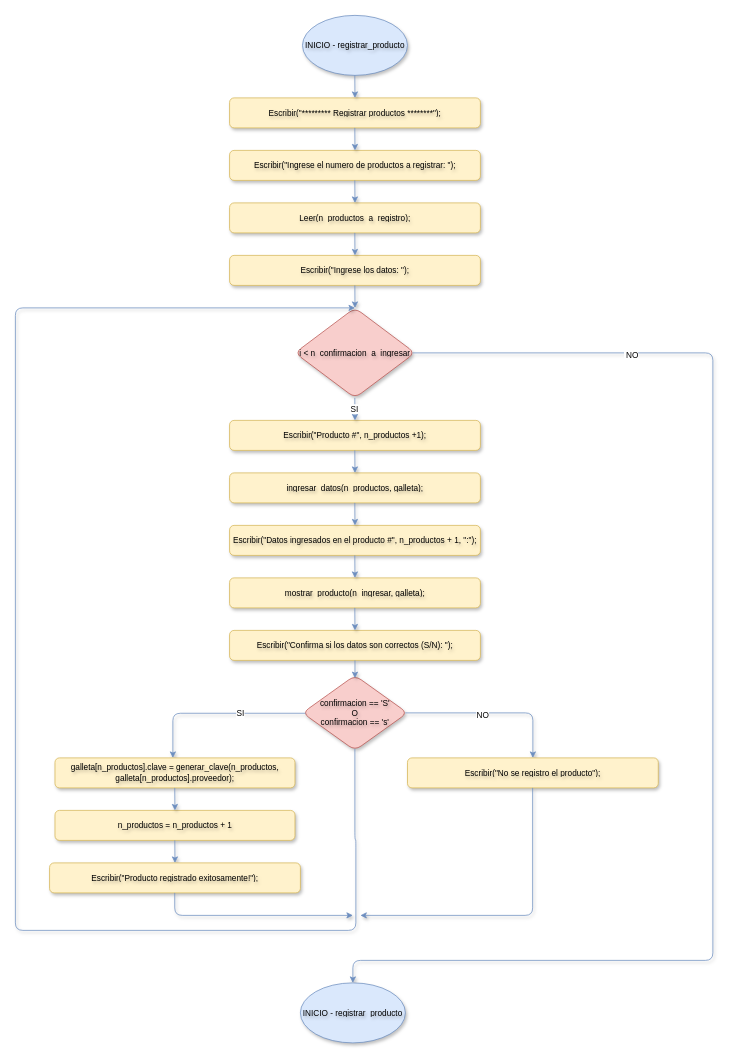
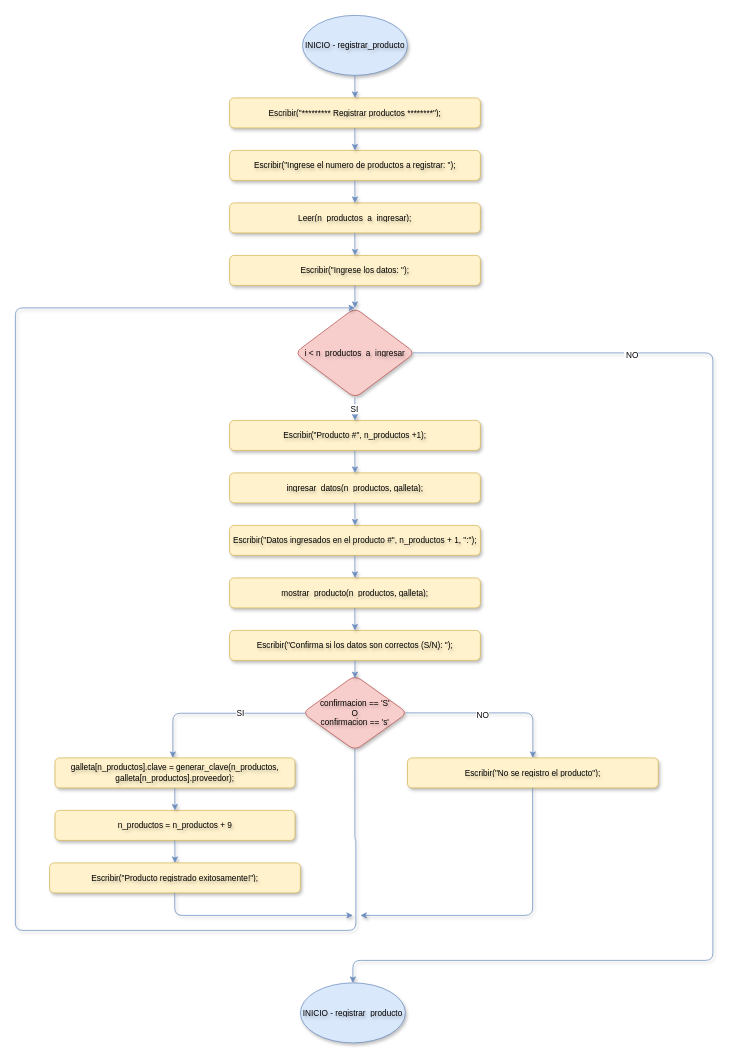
  <mxCell id="0" />
  <mxCell id="1" parent="0" />
  <mxCell id="2" value="INICIO - registrar_producto" style="ellipse;whiteSpace=wrap;rounded=1;fillColor=#dae8fc;strokeColor=#6c8ebf;textShadow=1;strokeWidth=1;shadow=1;html=1;horizontal=1;fontSize=11;fontStyle=0;spacing=2;" parent="1" vertex="1"><mxGeometry x="402.8" y="20" width="140" height="80" as="geometry" /></mxCell>
  <mxCell id="3" value="Escribir(&quot;********* Registrar productos ********&quot;);" style="rounded=1;whiteSpace=wrap;fillColor=#fff2cc;strokeColor=#d6b656;textShadow=1;strokeWidth=1;shadow=1;html=1;horizontal=1;fontSize=11;fontStyle=0;spacing=2;" parent="1" vertex="1"><mxGeometry x="305.6" y="130" width="334.4" height="40" as="geometry" /></mxCell>
  <mxCell id="4" value="" style="edgeStyle=orthogonalEdgeStyle;rounded=1;orthogonalLoop=1;jettySize=auto;fillColor=#dae8fc;strokeColor=#6c8ebf;textShadow=1;strokeWidth=1;shadow=1;html=1;horizontal=1;fontSize=11;fontStyle=0;spacing=2;exitX=0.5;exitY=1;exitDx=0;exitDy=0;" parent="1" edge="1"><mxGeometry relative="1" as="geometry"><mxPoint x="472.59" y="100" as="sourcePoint" /><mxPoint x="472.8" y="130" as="targetPoint" /></mxGeometry></mxCell>
  <mxCell id="5" value="" style="edgeStyle=orthogonalEdgeStyle;rounded=1;orthogonalLoop=1;jettySize=auto;fillColor=#dae8fc;strokeColor=#6c8ebf;textShadow=1;strokeWidth=1;shadow=1;html=1;horizontal=1;fontSize=11;fontStyle=0;spacing=2;exitX=0.5;exitY=1;exitDx=0;exitDy=0;" parent="1" edge="1"><mxGeometry relative="1" as="geometry"><mxPoint x="472.63" y="470" as="sourcePoint" /><mxPoint x="472.84" y="500" as="targetPoint" /></mxGeometry></mxCell>
  <mxCell id="6" value="Escribir(&quot;Ingrese el numero de productos a registrar: &quot;);" style="rounded=1;whiteSpace=wrap;fillColor=#fff2cc;strokeColor=#d6b656;textShadow=1;strokeWidth=1;shadow=1;html=1;horizontal=1;fontSize=11;fontStyle=0;spacing=2;" parent="1" vertex="1"><mxGeometry x="305.6" y="200" width="334.4" height="40" as="geometry" /></mxCell>
  <mxCell id="7" value="" style="edgeStyle=orthogonalEdgeStyle;rounded=1;orthogonalLoop=1;jettySize=auto;fillColor=#dae8fc;strokeColor=#6c8ebf;textShadow=1;strokeWidth=1;shadow=1;html=1;horizontal=1;fontSize=11;fontStyle=0;spacing=2;exitX=0.5;exitY=1;exitDx=0;exitDy=0;" parent="1" edge="1"><mxGeometry relative="1" as="geometry"><mxPoint x="472.59" y="170" as="sourcePoint" /><mxPoint x="472.8" y="200" as="targetPoint" /></mxGeometry></mxCell>
- <mxCell id="8" value="Leer(n_productos_a_registro);" style="rounded=1;whiteSpace=wrap;fillColor=#fff2cc;strokeColor=#d6b656;textShadow=1;strokeWidth=1;shadow=1;html=1;horizontal=1;fontSize=11;fontStyle=0;spacing=2;" parent="1" vertex="1"><mxGeometry x="305.6" y="270" width="334.4" height="40" as="geometry" /></mxCell>
+ <mxCell id="8" value="Leer(n_productos_a_ingresar);" style="rounded=1;whiteSpace=wrap;fillColor=#fff2cc;strokeColor=#d6b656;textShadow=1;strokeWidth=1;shadow=1;html=1;horizontal=1;fontSize=11;fontStyle=0;spacing=2;" parent="1" vertex="1"><mxGeometry x="305.6" y="270" width="334.4" height="40" as="geometry" /></mxCell>
  <mxCell id="9" value="" style="edgeStyle=orthogonalEdgeStyle;rounded=1;orthogonalLoop=1;jettySize=auto;fillColor=#dae8fc;strokeColor=#6c8ebf;textShadow=1;strokeWidth=1;shadow=1;html=1;horizontal=1;fontSize=11;fontStyle=0;spacing=2;exitX=0.5;exitY=1;exitDx=0;exitDy=0;" parent="1" edge="1"><mxGeometry relative="1" as="geometry"><mxPoint x="472.59" y="240" as="sourcePoint" /><mxPoint x="472.8" y="270" as="targetPoint" /></mxGeometry></mxCell>
  <mxCell id="10" value="Escribir(&quot;Ingrese los datos: &quot;);" style="rounded=1;whiteSpace=wrap;fillColor=#fff2cc;strokeColor=#d6b656;textShadow=1;strokeWidth=1;shadow=1;html=1;horizontal=1;fontSize=11;fontStyle=0;spacing=2;" parent="1" vertex="1"><mxGeometry x="305.6" y="340" width="334.4" height="40" as="geometry" /></mxCell>
  <mxCell id="11" value="" style="edgeStyle=orthogonalEdgeStyle;rounded=1;orthogonalLoop=1;jettySize=auto;fillColor=#dae8fc;strokeColor=#6c8ebf;textShadow=1;strokeWidth=1;shadow=1;html=1;horizontal=1;fontSize=11;fontStyle=0;spacing=2;exitX=0.5;exitY=1;exitDx=0;exitDy=0;" parent="1" edge="1"><mxGeometry relative="1" as="geometry"><mxPoint x="472.59" y="310" as="sourcePoint" /><mxPoint x="472.8" y="340" as="targetPoint" /></mxGeometry></mxCell>
  <mxCell id="12" value="" style="edgeStyle=orthogonalEdgeStyle;rounded=1;orthogonalLoop=1;jettySize=auto;fillColor=#dae8fc;strokeColor=#6c8ebf;textShadow=1;strokeWidth=1;shadow=1;html=1;horizontal=1;fontSize=11;fontStyle=0;spacing=2;exitX=0.5;exitY=1;exitDx=0;exitDy=0;" parent="1" edge="1"><mxGeometry relative="1" as="geometry"><mxPoint x="472.63" y="380" as="sourcePoint" /><mxPoint x="472.84" y="410" as="targetPoint" /></mxGeometry></mxCell>
- <mxCell id="13" value="i &amp;lt; n_confirmacion_a_ingresar" style="rhombus;whiteSpace=wrap;rounded=1;fillColor=#f8cecc;strokeColor=#b85450;textShadow=1;strokeWidth=1;shadow=1;html=1;horizontal=1;fontSize=11;fontStyle=0;spacing=2;" parent="1" vertex="1"><mxGeometry x="392.8" y="410" width="160" height="120" as="geometry" /></mxCell>
+ <mxCell id="13" value="i &amp;lt; n_productos_a_ingresar" style="rhombus;whiteSpace=wrap;rounded=1;fillColor=#f8cecc;strokeColor=#b85450;textShadow=1;strokeWidth=1;shadow=1;html=1;horizontal=1;fontSize=11;fontStyle=0;spacing=2;" parent="1" vertex="1"><mxGeometry x="392.8" y="410" width="160" height="120" as="geometry" /></mxCell>
  <mxCell id="14" value="" style="edgeStyle=orthogonalEdgeStyle;rounded=1;orthogonalLoop=1;jettySize=auto;fillColor=#dae8fc;strokeColor=#6c8ebf;textShadow=1;strokeWidth=1;shadow=1;html=1;horizontal=1;fontSize=11;fontStyle=0;spacing=2;exitX=1;exitY=0.5;exitDx=0;exitDy=0;entryX=0.5;entryY=0;entryDx=0;entryDy=0;" parent="1" target="40" edge="1"><mxGeometry relative="1" as="geometry"><mxPoint x="549.8" y="470" as="sourcePoint" /><mxPoint x="470" y="1260" as="targetPoint" /><Array as="points"><mxPoint x="950" y="470" /><mxPoint x="950" y="1280" /><mxPoint x="470" y="1280" /></Array></mxGeometry></mxCell>
  <mxCell id="15" value="&amp;nbsp;NO" style="edgeLabel;html=1;align=center;verticalAlign=middle;resizable=0;points=[];" parent="14" vertex="1" connectable="0"><mxGeometry x="-0.662" y="-2" relative="1" as="geometry"><mxPoint as="offset" /></mxGeometry></mxCell>
  <mxCell id="16" value="Escribir(&quot;Producto #&quot;, n_productos +1);" style="rounded=1;whiteSpace=wrap;fillColor=#fff2cc;strokeColor=#d6b656;textShadow=1;strokeWidth=1;shadow=1;html=1;horizontal=1;fontSize=11;fontStyle=0;spacing=2;" parent="1" vertex="1"><mxGeometry x="305.6" y="560" width="334.4" height="40" as="geometry" /></mxCell>
  <mxCell id="17" value="" style="edgeStyle=orthogonalEdgeStyle;rounded=1;orthogonalLoop=1;jettySize=auto;fillColor=#dae8fc;strokeColor=#6c8ebf;textShadow=1;strokeWidth=1;shadow=1;html=1;horizontal=1;fontSize=11;fontStyle=0;spacing=2;exitX=0.5;exitY=1;exitDx=0;exitDy=0;" parent="1" edge="1"><mxGeometry relative="1" as="geometry"><mxPoint x="472.59" y="530" as="sourcePoint" /><mxPoint x="472.8" y="560" as="targetPoint" /></mxGeometry></mxCell>
  <mxCell id="18" value="SI" style="edgeLabel;html=1;align=center;verticalAlign=middle;resizable=0;points=[];" parent="17" vertex="1" connectable="0"><mxGeometry x="-0.097" y="-1" relative="1" as="geometry"><mxPoint as="offset" /></mxGeometry></mxCell>
  <mxCell id="19" value="ingresar_datos(n_productos, galleta);" style="rounded=1;whiteSpace=wrap;fillColor=#fff2cc;strokeColor=#d6b656;textShadow=1;strokeWidth=1;shadow=1;html=1;horizontal=1;fontSize=11;fontStyle=0;spacing=2;" parent="1" vertex="1"><mxGeometry x="305.6" y="630" width="334.4" height="40" as="geometry" /></mxCell>
  <mxCell id="20" value="" style="edgeStyle=orthogonalEdgeStyle;rounded=1;orthogonalLoop=1;jettySize=auto;fillColor=#dae8fc;strokeColor=#6c8ebf;textShadow=1;strokeWidth=1;shadow=1;html=1;horizontal=1;fontSize=11;fontStyle=0;spacing=2;exitX=0.5;exitY=1;exitDx=0;exitDy=0;" parent="1" edge="1"><mxGeometry relative="1" as="geometry"><mxPoint x="472.59" y="600" as="sourcePoint" /><mxPoint x="472.8" y="630" as="targetPoint" /></mxGeometry></mxCell>
  <mxCell id="21" value="Escribir(&quot;Datos ingresados en el producto #&quot;, n_productos + 1, &quot;:&quot;);" style="rounded=1;whiteSpace=wrap;fillColor=#fff2cc;strokeColor=#d6b656;textShadow=1;strokeWidth=1;shadow=1;html=1;horizontal=1;fontSize=11;fontStyle=0;spacing=2;" parent="1" vertex="1"><mxGeometry x="305.6" y="700" width="334.4" height="40" as="geometry" /></mxCell>
  <mxCell id="22" value="" style="edgeStyle=orthogonalEdgeStyle;rounded=1;orthogonalLoop=1;jettySize=auto;fillColor=#dae8fc;strokeColor=#6c8ebf;textShadow=1;strokeWidth=1;shadow=1;html=1;horizontal=1;fontSize=11;fontStyle=0;spacing=2;exitX=0.5;exitY=1;exitDx=0;exitDy=0;" parent="1" edge="1"><mxGeometry relative="1" as="geometry"><mxPoint x="472.59" y="670" as="sourcePoint" /><mxPoint x="472.8" y="700" as="targetPoint" /></mxGeometry></mxCell>
- <mxCell id="23" value="mostrar_producto(n_ingresar, galleta);" style="rounded=1;whiteSpace=wrap;fillColor=#fff2cc;strokeColor=#d6b656;textShadow=1;strokeWidth=1;shadow=1;html=1;horizontal=1;fontSize=11;fontStyle=0;spacing=2;" parent="1" vertex="1"><mxGeometry x="305.6" y="770" width="334.4" height="40" as="geometry" /></mxCell>
+ <mxCell id="23" value="mostrar_producto(n_productos, galleta);" style="rounded=1;whiteSpace=wrap;fillColor=#fff2cc;strokeColor=#d6b656;textShadow=1;strokeWidth=1;shadow=1;html=1;horizontal=1;fontSize=11;fontStyle=0;spacing=2;" parent="1" vertex="1"><mxGeometry x="305.6" y="770" width="334.4" height="40" as="geometry" /></mxCell>
  <mxCell id="24" value="" style="edgeStyle=orthogonalEdgeStyle;rounded=1;orthogonalLoop=1;jettySize=auto;fillColor=#dae8fc;strokeColor=#6c8ebf;textShadow=1;strokeWidth=1;shadow=1;html=1;horizontal=1;fontSize=11;fontStyle=0;spacing=2;exitX=0.5;exitY=1;exitDx=0;exitDy=0;" parent="1" edge="1"><mxGeometry relative="1" as="geometry"><mxPoint x="472.59" y="740" as="sourcePoint" /><mxPoint x="472.8" y="770" as="targetPoint" /></mxGeometry></mxCell>
  <mxCell id="25" value="Escribir(&quot;Confirma si los datos son correctos (S/N): &quot;);" style="rounded=1;whiteSpace=wrap;fillColor=#fff2cc;strokeColor=#d6b656;textShadow=1;strokeWidth=1;shadow=1;html=1;horizontal=1;fontSize=11;fontStyle=0;spacing=2;" parent="1" vertex="1"><mxGeometry x="305.6" y="840" width="334.4" height="40" as="geometry" /></mxCell>
  <mxCell id="26" value="" style="edgeStyle=orthogonalEdgeStyle;rounded=1;orthogonalLoop=1;jettySize=auto;fillColor=#dae8fc;strokeColor=#6c8ebf;textShadow=1;strokeWidth=1;shadow=1;html=1;horizontal=1;fontSize=11;fontStyle=0;spacing=2;exitX=0.5;exitY=1;exitDx=0;exitDy=0;" parent="1" edge="1"><mxGeometry relative="1" as="geometry"><mxPoint x="472.59" y="810" as="sourcePoint" /><mxPoint x="472.8" y="840" as="targetPoint" /></mxGeometry></mxCell>
  <mxCell id="27" value="confirmacion == 'S'&lt;div&gt;O&lt;/div&gt;&lt;div&gt;confirmacion == 's'&lt;/div&gt;" style="rhombus;whiteSpace=wrap;rounded=1;fillColor=#f8cecc;strokeColor=#b85450;textShadow=1;strokeWidth=1;shadow=1;html=1;horizontal=1;fontSize=11;fontStyle=0;spacing=2;" parent="1" vertex="1"><mxGeometry x="402.8" y="900" width="140" height="100" as="geometry" /></mxCell>
  <mxCell id="28" value="" style="edgeStyle=orthogonalEdgeStyle;rounded=1;orthogonalLoop=1;jettySize=auto;entryX=0.5;entryY=0.036;entryDx=0;entryDy=0;entryPerimeter=0;fillColor=#dae8fc;strokeColor=#6c8ebf;textShadow=1;strokeWidth=1;shadow=1;html=1;horizontal=1;fontSize=11;fontStyle=0;spacing=2;exitX=0.5;exitY=1;exitDx=0;exitDy=0;" parent="1" target="27" edge="1"><mxGeometry relative="1" as="geometry"><mxPoint x="472.8" y="880" as="sourcePoint" /></mxGeometry></mxCell>
  <mxCell id="29" value="" style="edgeStyle=orthogonalEdgeStyle;rounded=1;orthogonalLoop=1;jettySize=auto;fillColor=#dae8fc;strokeColor=#6c8ebf;textShadow=1;strokeWidth=1;shadow=1;html=1;horizontal=1;fontSize=11;fontStyle=0;spacing=2;exitX=1;exitY=0.5;exitDx=0;exitDy=0;" parent="1" edge="1"><mxGeometry x="0.388" y="110" relative="1" as="geometry"><mxPoint x="710" y="1010" as="targetPoint" /><mxPoint x="539.8" y="950" as="sourcePoint" /><Array as="points"><mxPoint x="710" y="950" /></Array><mxPoint as="offset" /></mxGeometry></mxCell>
  <mxCell id="30" value="NO" style="edgeLabel;html=1;align=center;verticalAlign=middle;resizable=0;points=[];" parent="29" vertex="1" connectable="0"><mxGeometry x="-0.103" y="-2" relative="1" as="geometry"><mxPoint as="offset" /></mxGeometry></mxCell>
  <mxCell id="31" value="" style="edgeStyle=orthogonalEdgeStyle;rounded=1;orthogonalLoop=1;jettySize=auto;fillColor=#dae8fc;strokeColor=#6c8ebf;textShadow=1;strokeWidth=1;shadow=1;html=1;horizontal=1;fontSize=11;fontStyle=0;spacing=2;exitX=0.021;exitY=0.505;exitDx=0;exitDy=0;exitPerimeter=0;" parent="1" edge="1"><mxGeometry x="0.388" y="110" relative="1" as="geometry"><mxPoint x="230" y="1010" as="targetPoint" /><mxPoint x="406.74" y="950.5" as="sourcePoint" /><mxPoint as="offset" /><Array as="points"><mxPoint x="230" y="950" /><mxPoint x="230" y="1010" /></Array></mxGeometry></mxCell>
  <mxCell id="32" value="SI" style="edgeLabel;html=1;align=center;verticalAlign=middle;resizable=0;points=[];" parent="31" vertex="1" connectable="0"><mxGeometry x="-0.262" relative="1" as="geometry"><mxPoint as="offset" /></mxGeometry></mxCell>
  <mxCell id="33" value="galleta[n_productos].clave = generar_clave(n_productos, &lt;br/&gt;galleta[n_productos].proveedor);" style="rounded=1;whiteSpace=wrap;fillColor=#fff2cc;strokeColor=#d6b656;textShadow=1;strokeWidth=1;shadow=1;html=1;horizontal=1;fontSize=11;fontStyle=0;spacing=2;" parent="1" vertex="1"><mxGeometry x="72.8" y="1010" width="320" height="40" as="geometry" /></mxCell>
- <mxCell id="34" value="n_productos = n_productos + 1" style="rounded=1;whiteSpace=wrap;fillColor=#fff2cc;strokeColor=#d6b656;textShadow=1;strokeWidth=1;shadow=1;html=1;horizontal=1;fontSize=11;fontStyle=0;spacing=2;" parent="1" vertex="1"><mxGeometry x="72.8" y="1080" width="320" height="40" as="geometry" /></mxCell>
+ <mxCell id="34" value="n_productos = n_productos + 9" style="rounded=1;whiteSpace=wrap;fillColor=#fff2cc;strokeColor=#d6b656;textShadow=1;strokeWidth=1;shadow=1;html=1;horizontal=1;fontSize=11;fontStyle=0;spacing=2;" parent="1" vertex="1"><mxGeometry x="72.8" y="1080" width="320" height="40" as="geometry" /></mxCell>
  <mxCell id="35" value="" style="edgeStyle=orthogonalEdgeStyle;rounded=1;orthogonalLoop=1;jettySize=auto;fillColor=#dae8fc;strokeColor=#6c8ebf;textShadow=1;strokeWidth=1;shadow=1;html=1;horizontal=1;fontSize=11;fontStyle=0;spacing=2;exitX=0.5;exitY=1;exitDx=0;exitDy=0;" parent="1" edge="1"><mxGeometry relative="1" as="geometry"><mxPoint x="232.59" y="1120" as="sourcePoint" /><mxPoint x="232.8" y="1150" as="targetPoint" /></mxGeometry></mxCell>
  <mxCell id="36" value="" style="edgeStyle=orthogonalEdgeStyle;rounded=1;orthogonalLoop=1;jettySize=auto;fillColor=#dae8fc;strokeColor=#6c8ebf;textShadow=1;strokeWidth=1;shadow=1;html=1;horizontal=1;fontSize=11;fontStyle=0;spacing=2;exitX=0.5;exitY=1;exitDx=0;exitDy=0;" parent="1" edge="1"><mxGeometry relative="1" as="geometry"><mxPoint x="232.52" y="1050" as="sourcePoint" /><mxPoint x="232.73" y="1080" as="targetPoint" /></mxGeometry></mxCell>
  <mxCell id="37" value="Escribir(&quot;Producto registrado exitosamente!&quot;);" style="rounded=1;whiteSpace=wrap;fillColor=#fff2cc;strokeColor=#d6b656;textShadow=1;strokeWidth=1;shadow=1;html=1;horizontal=1;fontSize=11;fontStyle=0;spacing=2;" parent="1" vertex="1"><mxGeometry x="65.6" y="1150" width="334.4" height="40" as="geometry" /></mxCell>
  <mxCell id="38" value="Escribir(&quot;No se registro el producto&quot;);" style="rounded=1;whiteSpace=wrap;fillColor=#fff2cc;strokeColor=#d6b656;textShadow=1;strokeWidth=1;shadow=1;html=1;horizontal=1;fontSize=11;fontStyle=0;spacing=2;" parent="1" vertex="1"><mxGeometry x="542.8" y="1010" width="334.4" height="40" as="geometry" /></mxCell>
  <mxCell id="39" value="" style="edgeStyle=orthogonalEdgeStyle;rounded=1;orthogonalLoop=1;jettySize=auto;fillColor=#dae8fc;strokeColor=#6c8ebf;textShadow=1;strokeWidth=1;shadow=1;html=1;horizontal=1;fontSize=11;fontStyle=0;spacing=2;exitX=0.5;exitY=1;exitDx=0;exitDy=0;entryX=0.5;entryY=0;entryDx=0;entryDy=0;" parent="1" target="13" edge="1"><mxGeometry relative="1" as="geometry"><mxPoint x="472.67" y="998" as="sourcePoint" /><mxPoint x="210" y="470" as="targetPoint" /><Array as="points"><mxPoint x="473" y="1119" /><mxPoint x="474" y="1119" /><mxPoint x="474" y="1240" /><mxPoint x="20" y="1240" /><mxPoint x="20" y="410" /></Array></mxGeometry></mxCell>
  <mxCell id="40" value="INICIO - registrar_producto" style="ellipse;whiteSpace=wrap;rounded=1;fillColor=#dae8fc;strokeColor=#6c8ebf;textShadow=1;strokeWidth=1;shadow=1;html=1;horizontal=1;fontSize=11;fontStyle=0;spacing=2;" parent="1" vertex="1"><mxGeometry x="400" y="1310" width="140" height="80" as="geometry" /></mxCell>
  <mxCell id="41" value="" style="edgeStyle=orthogonalEdgeStyle;rounded=1;orthogonalLoop=1;jettySize=auto;fillColor=#dae8fc;strokeColor=#6c8ebf;textShadow=1;strokeWidth=1;shadow=1;html=1;horizontal=1;fontSize=11;fontStyle=0;spacing=2;exitX=0.5;exitY=1;exitDx=0;exitDy=0;" parent="1" edge="1"><mxGeometry relative="1" as="geometry"><mxPoint x="232.49" y="1190" as="sourcePoint" /><mxPoint x="470" y="1220" as="targetPoint" /><Array as="points"><mxPoint x="233" y="1220" /></Array></mxGeometry></mxCell>
  <mxCell id="42" value="" style="edgeStyle=orthogonalEdgeStyle;rounded=1;orthogonalLoop=1;jettySize=auto;fillColor=#dae8fc;strokeColor=#6c8ebf;textShadow=1;strokeWidth=1;shadow=1;html=1;horizontal=1;fontSize=11;fontStyle=0;spacing=2;exitX=0.5;exitY=1;exitDx=0;exitDy=0;" parent="1" edge="1"><mxGeometry relative="1" as="geometry"><mxPoint x="709.69" y="1050" as="sourcePoint" /><mxPoint x="480" y="1220" as="targetPoint" /><Array as="points"><mxPoint x="710" y="1220" /></Array></mxGeometry></mxCell>
